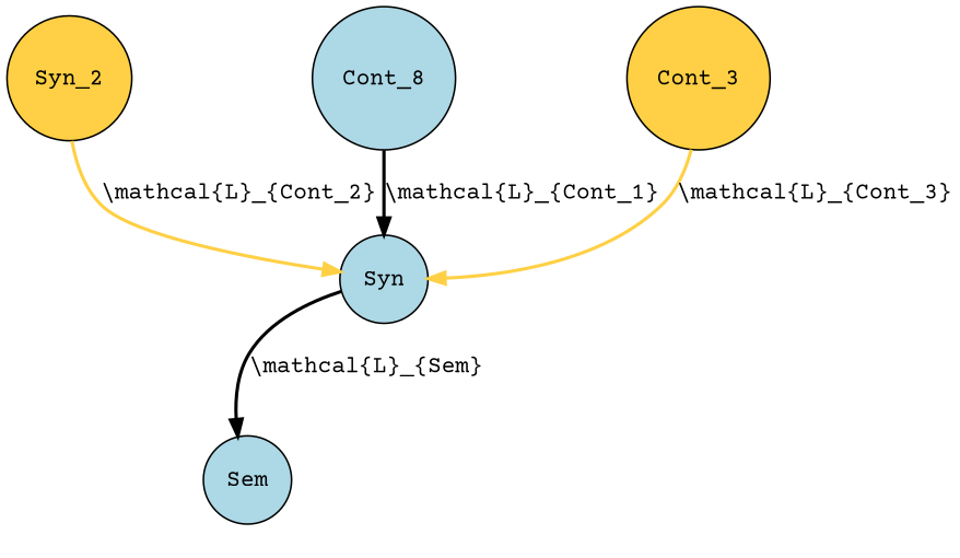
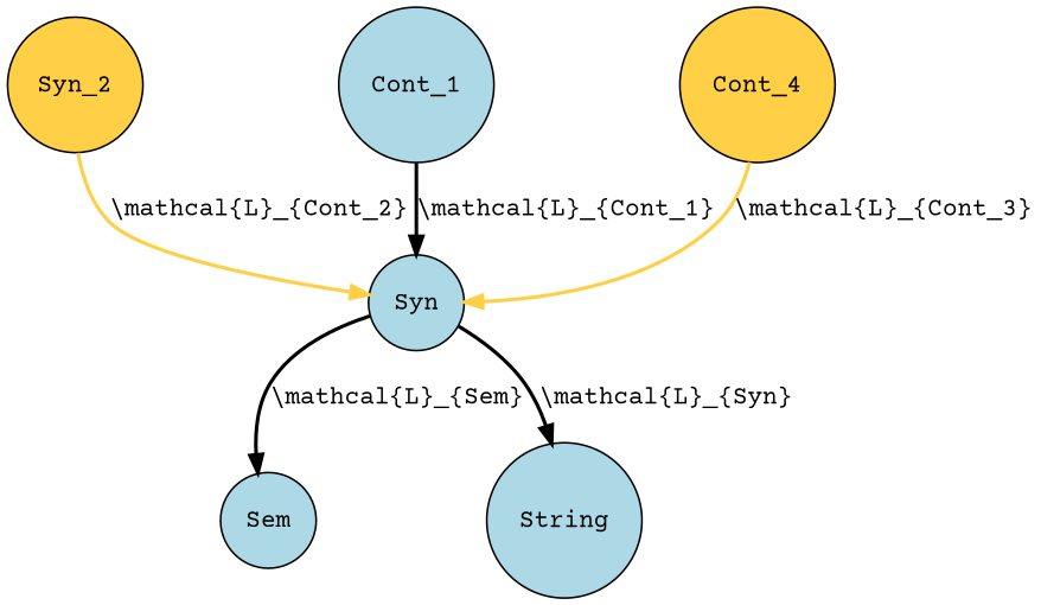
  strict digraph {
    fontname="Courier Prime"
    node [fillcolor=lightblue fontname="Courier Prime" shape=circle style=filled]
    edge [fontname="Courier Prime" style=bold]
    n1 [fillcolor="#FFD045" label=Syn_2]
    Syn
    Sem
-   Cont_1 [label=Cont_8]
-   Cont_3 [fillcolor="#FFD045"]
+   String
+   Cont_1
+   Cont_3 [fillcolor="#FFD045" label=Cont_4]
    n1 -> Syn [color="#FFD045" label="\\mathcal{L}_{Cont_2}"]
    Syn -> Sem [label="\\mathcal{L}_{Sem}"]
+   Syn -> String [label="\\mathcal{L}_{Syn}"]
    Cont_1 -> Syn [label="\\mathcal{L}_{Cont_1}"]
    Cont_3 -> Syn [color="#FFD045" label="\\mathcal{L}_{Cont_3}"]
  }
